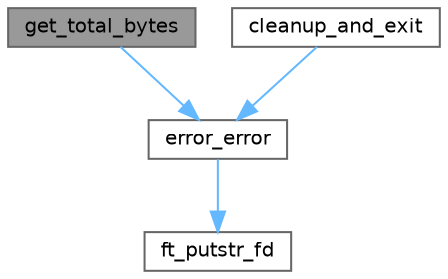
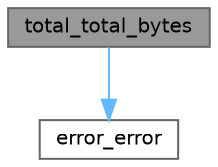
  digraph {
    rankdir=TB
    node [color=grey40 fillcolor=white fontname=Helvetica fontsize=10 shape=box style=filled]
    edge [color=steelblue1 fontname=Helvetica fontsize=10 labelfontname=Helvetica labelfontsize=10 style=solid]
-   n1 [color=gray40 fillcolor=grey60 fontcolor=black height=0.2 label=get_total_bytes width=0.4]
+   n1 [color=gray40 fillcolor=grey60 fontcolor=black height=0.2 label=total_total_bytes width=0.4]
    n2 [height=0.2 label=error_error width=0.4]
-   n3 [height=0.2 label=cleanup_and_exit width=0.4]
-   n4 [height=0.2 label=ft_putstr_fd width=0.4]
    n1 -> n2
-   n2 -> n4
-   n3 -> n2
  }
